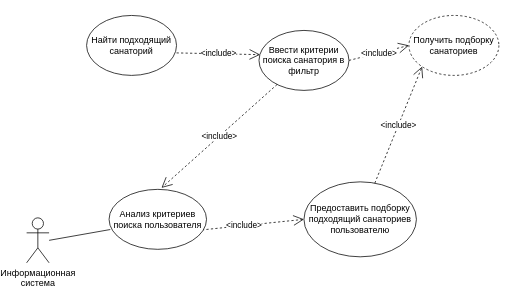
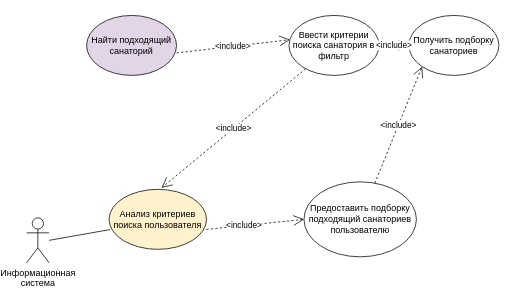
  <mxCell id="0" />
  <mxCell id="1" parent="0" />
  <mxCell id="2" value="Информационная&lt;br&gt;система" style="shape=umlActor;verticalLabelPosition=bottom;verticalAlign=top;html=1;outlineConnect=0;" parent="1" vertex="1"><mxGeometry x="20" y="290" width="30" height="60" as="geometry" /></mxCell>
- <mxCell id="3" value="Найти подходящий санаторий" style="ellipse;whiteSpace=wrap;html=1;" parent="1" vertex="1"><mxGeometry x="100" y="20" width="120" height="80" as="geometry" /></mxCell>
+ <mxCell id="3" value="Найти подходящий санаторий" style="ellipse;whiteSpace=wrap;html=1;fillColor=#e1d5e7;" parent="1" vertex="1"><mxGeometry x="100" y="20" width="120" height="80" as="geometry" /></mxCell>
  <mxCell id="4" value="&amp;lt;include&amp;gt;" style="endArrow=open;endSize=12;dashed=1;html=1;rounded=0;entryX=0.012;entryY=0.404;entryDx=0;entryDy=0;entryPerimeter=0;" parent="1" target="5" edge="1"><mxGeometry width="160" relative="1" as="geometry"><mxPoint x="220" y="70" as="sourcePoint" /><mxPoint x="360" y="69.5" as="targetPoint" /></mxGeometry></mxCell>
- <mxCell id="5" value="Ввести критерии поиска санатория в фильтр" style="ellipse;whiteSpace=wrap;html=1;" parent="1" vertex="1"><mxGeometry x="330" y="40" width="120" height="80" as="geometry" /></mxCell>
- <mxCell id="6" value="Получить подборку санаториев" style="ellipse;whiteSpace=wrap;html=1;dashed=1;" parent="1" vertex="1"><mxGeometry x="530" y="20" width="120" height="80" as="geometry" /></mxCell>
+ <mxCell id="5" value="Ввести критерии поиска санатория в фильтр" style="ellipse;whiteSpace=wrap;html=1;" parent="1" vertex="1"><mxGeometry x="370" y="20" width="120" height="80" as="geometry" /></mxCell>
+ <mxCell id="6" value="Получить подборку санаториев" style="ellipse;whiteSpace=wrap;html=1;" parent="1" vertex="1"><mxGeometry x="530" y="20" width="120" height="80" as="geometry" /></mxCell>
  <mxCell id="7" value="&amp;lt;include&amp;gt;" style="endArrow=open;endSize=12;dashed=1;html=1;rounded=0;entryX=0;entryY=0.5;entryDx=0;entryDy=0;exitX=1;exitY=0.5;exitDx=0;exitDy=0;" parent="1" source="5" target="6" edge="1"><mxGeometry width="160" relative="1" as="geometry"><mxPoint x="220" y="89.5" as="sourcePoint" /><mxPoint x="395.44" y="82.32" as="targetPoint" /></mxGeometry></mxCell>
  <mxCell id="8" value="Предоставить подборку подходящий санаториев пользователю" style="ellipse;whiteSpace=wrap;html=1;" parent="1" vertex="1"><mxGeometry x="390" y="242" width="150" height="100" as="geometry" /></mxCell>
  <mxCell id="9" value="&amp;lt;include&amp;gt;" style="endArrow=open;endSize=12;dashed=1;html=1;rounded=0;entryX=0;entryY=0.5;entryDx=0;entryDy=0;" parent="1" edge="1" target="8"><mxGeometry width="160" relative="1" as="geometry"><mxPoint x="230" y="308.59" as="sourcePoint" /><mxPoint x="361.44" y="311.41" as="targetPoint" /></mxGeometry></mxCell>
- <mxCell id="10" value="Анализ критериев поиска пользователя" style="ellipse;whiteSpace=wrap;html=1;" parent="1" vertex="1"><mxGeometry x="130" y="252" width="130" height="80" as="geometry" /></mxCell>
+ <mxCell id="10" value="Анализ критериев поиска пользователя" style="ellipse;whiteSpace=wrap;html=1;fillColor=#fff2cc;" parent="1" vertex="1"><mxGeometry x="130" y="252" width="130" height="80" as="geometry" /></mxCell>
  <mxCell id="11" value="&amp;lt;include&amp;gt;" style="endArrow=open;endSize=12;dashed=1;html=1;rounded=0;entryX=0;entryY=1;entryDx=0;entryDy=0;" edge="1" parent="1" source="8" target="6"><mxGeometry width="160" relative="1" as="geometry"><mxPoint x="230" y="230" as="sourcePoint" /><mxPoint x="300" y="290" as="targetPoint" /></mxGeometry></mxCell>
  <mxCell id="12" value="" style="endArrow=none;html=1;rounded=0;entryX=0.012;entryY=0.67;entryDx=0;entryDy=0;entryPerimeter=0;" edge="1" parent="1" target="10"><mxGeometry width="50" height="50" relative="1" as="geometry"><mxPoint x="50" y="320" as="sourcePoint" /><mxPoint x="123.237" y="336.815" as="targetPoint" /><Array as="points" /></mxGeometry></mxCell>
  <mxCell id="13" value="&amp;lt;include&amp;gt;" style="endArrow=open;endSize=12;dashed=1;html=1;rounded=0;" edge="1" parent="1" source="5"><mxGeometry width="160" relative="1" as="geometry"><mxPoint x="290" y="130" as="sourcePoint" /><mxPoint x="200" y="250" as="targetPoint" /></mxGeometry></mxCell>
